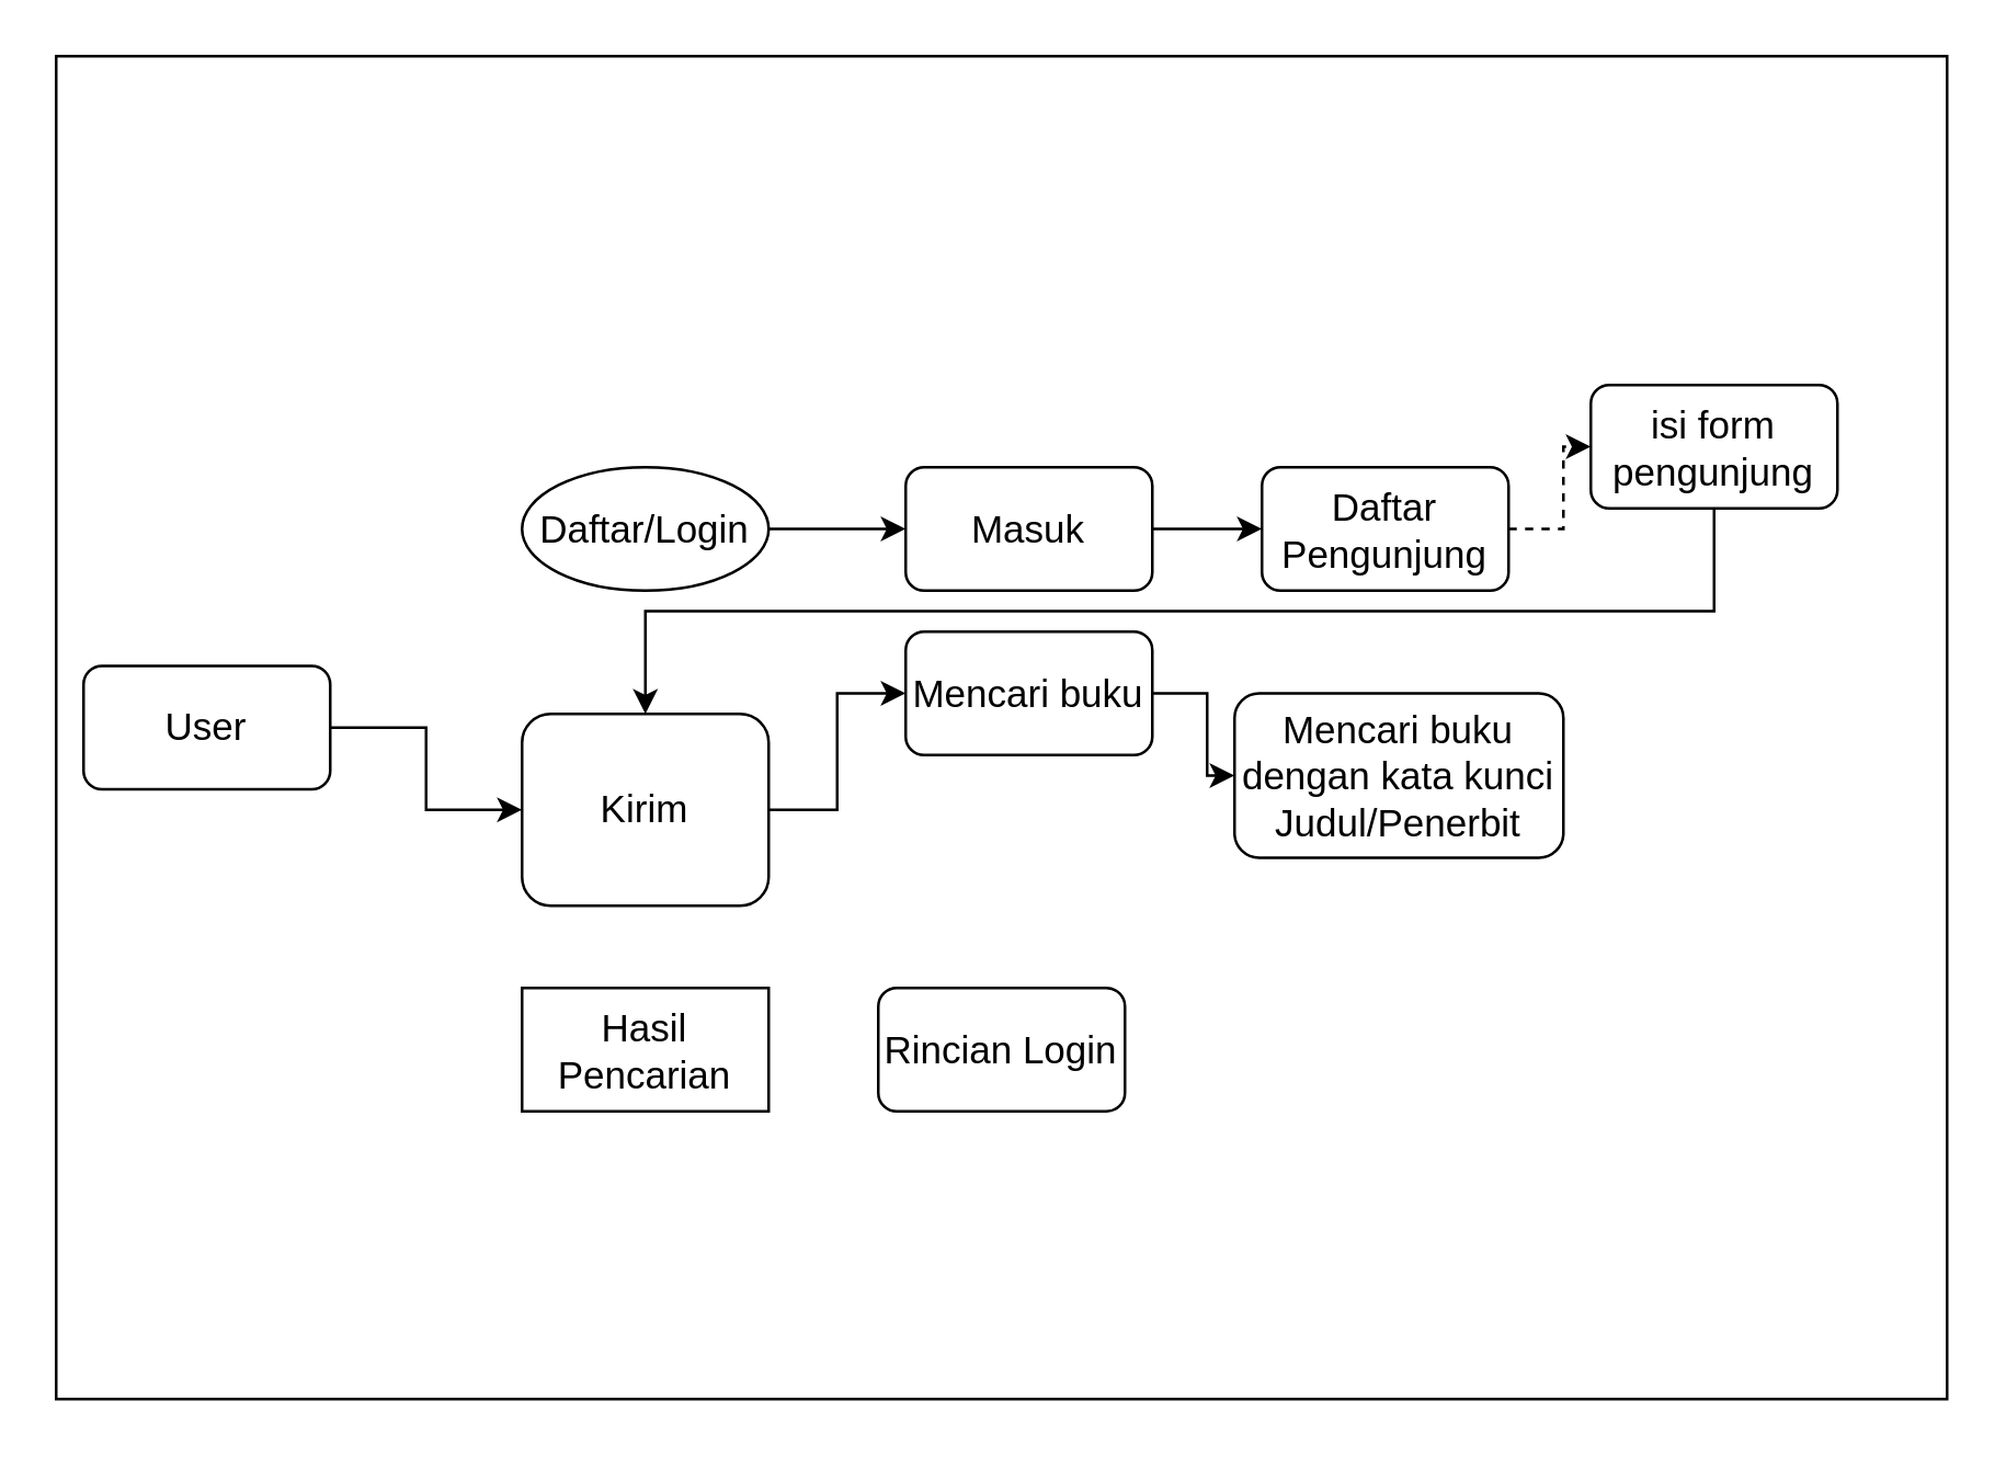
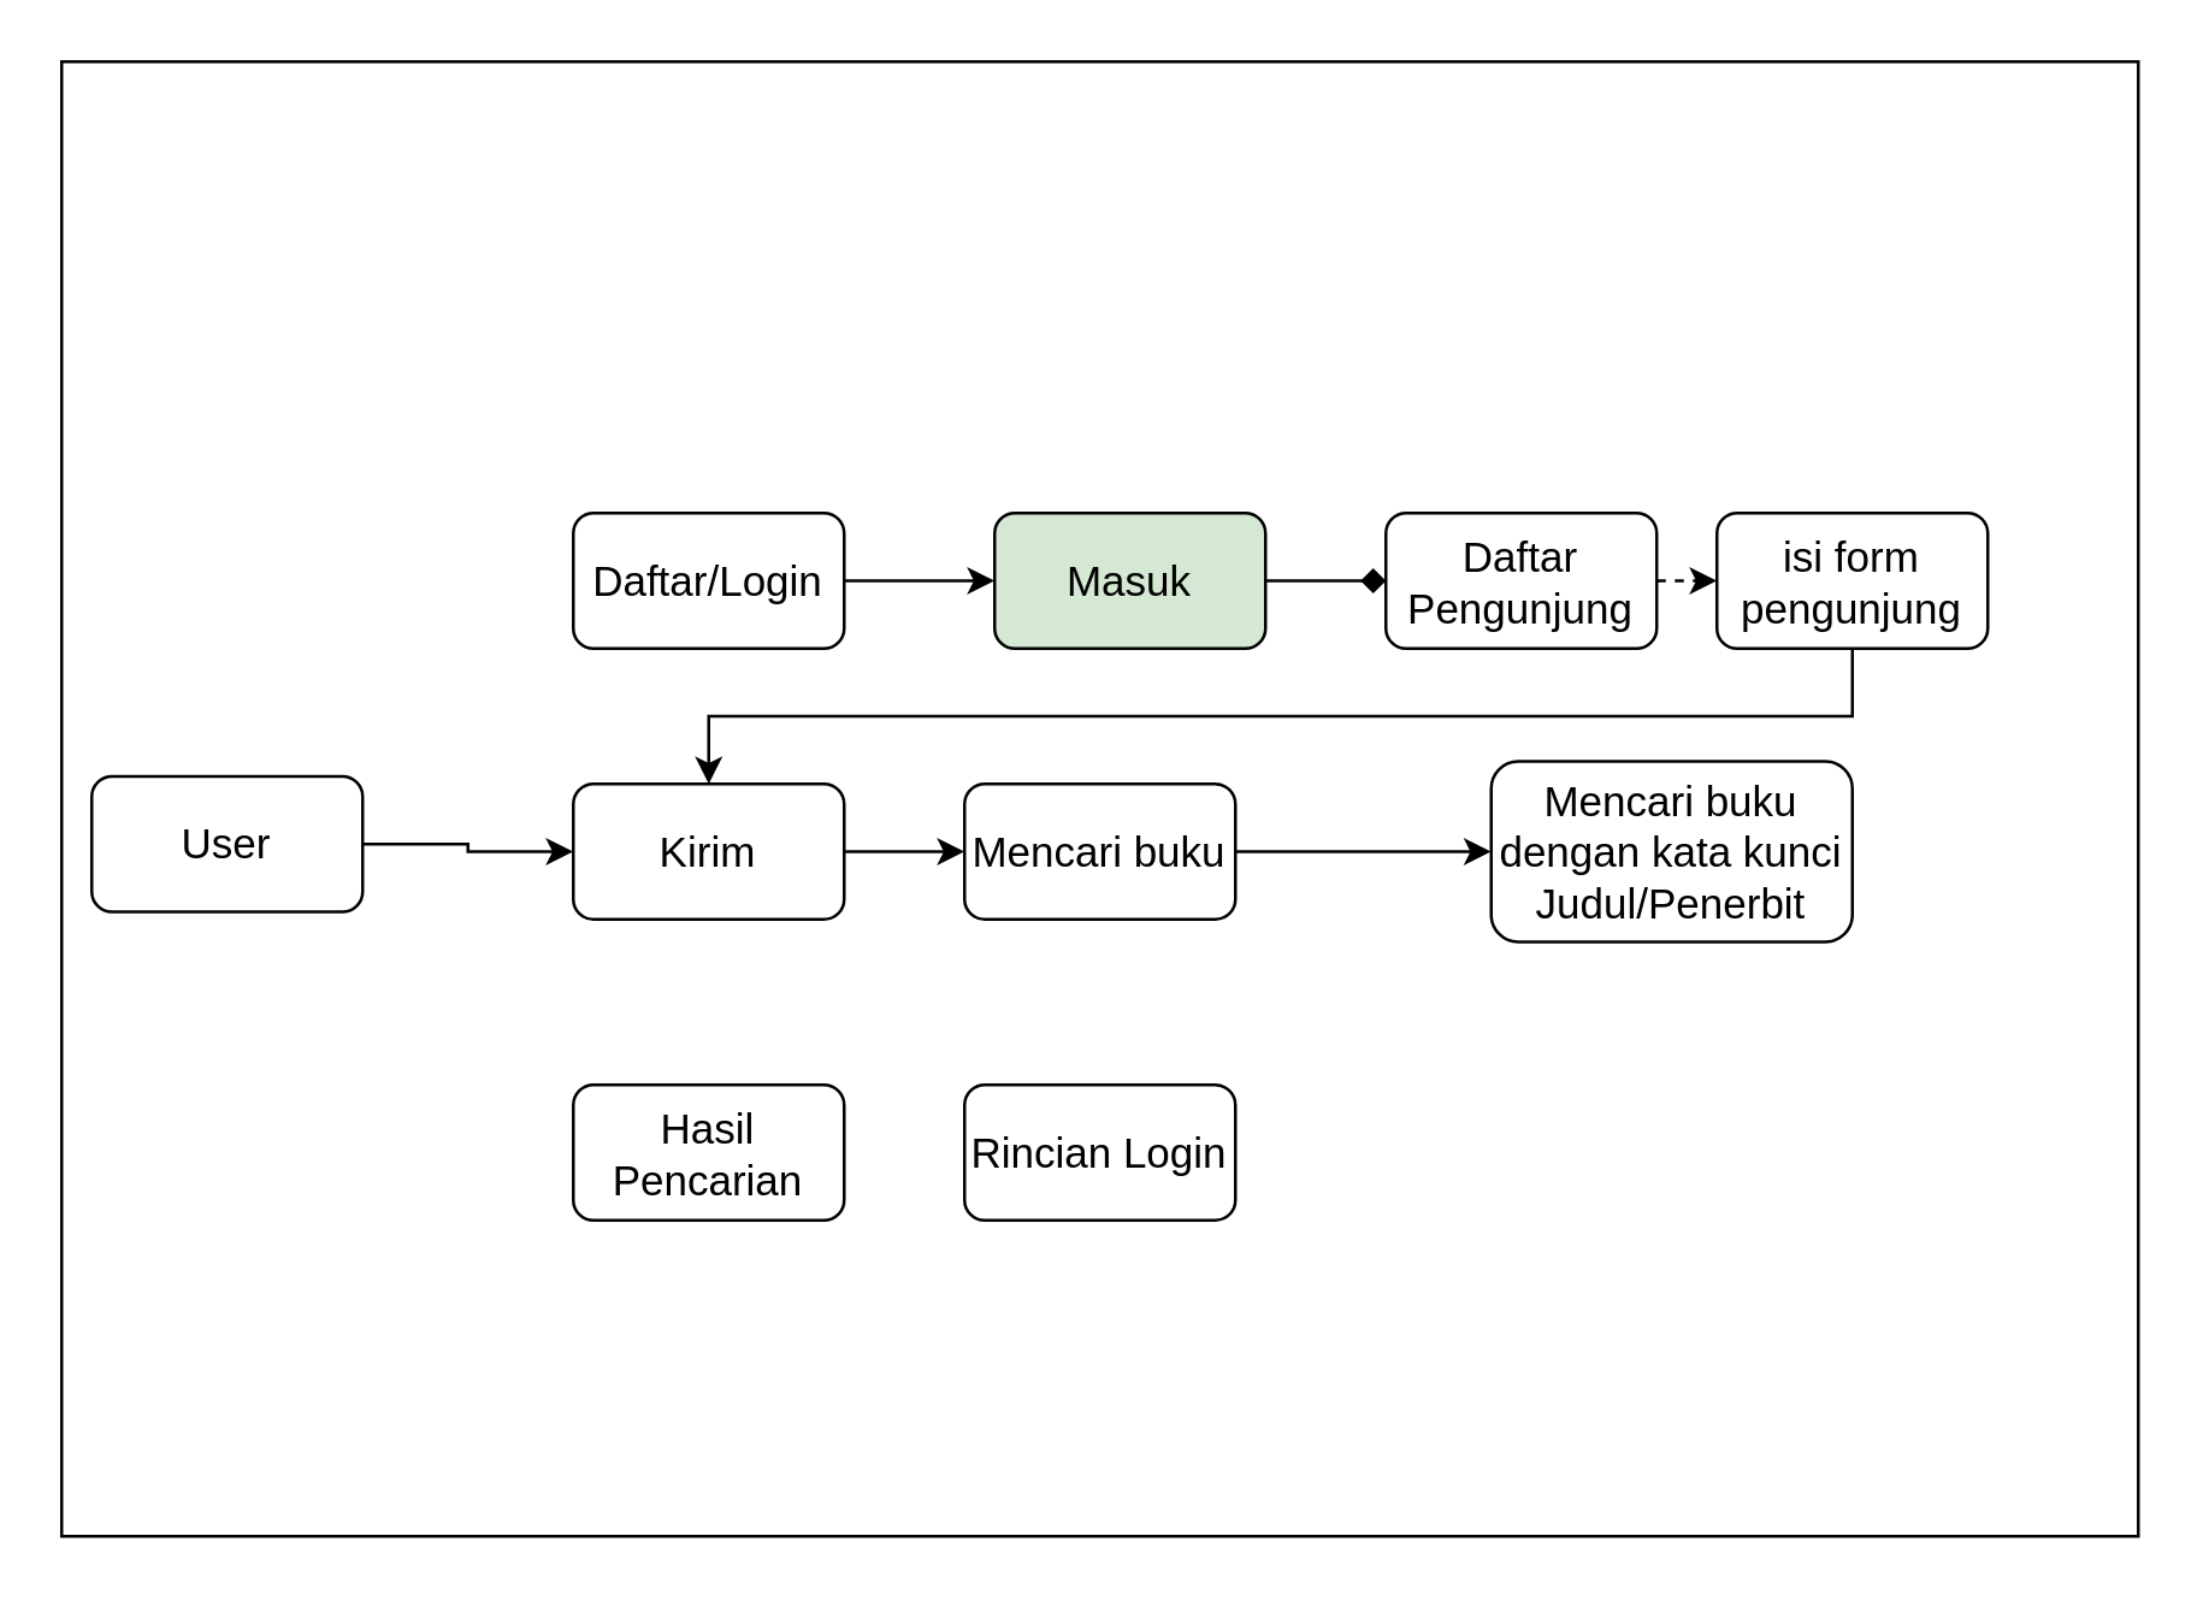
  <mxCell id="0" />
  <mxCell id="1" parent="0" />
  <mxCell id="2" value="" style="rounded=0;whiteSpace=wrap;html=1;" vertex="1" parent="1"><mxGeometry x="20" y="20" width="690" height="490" as="geometry" /></mxCell>
  <mxCell id="3" style="edgeStyle=orthogonalEdgeStyle;rounded=0;orthogonalLoop=1;jettySize=auto;html=1;exitX=1;exitY=0.5;exitDx=0;exitDy=0;" edge="1" parent="1" source="4" target="14"><mxGeometry relative="1" as="geometry" /></mxCell>
- <mxCell id="4" value="&lt;font style=&quot;font-size: 14px;&quot;&gt;User&lt;/font&gt;" style="rounded=1;whiteSpace=wrap;html=1;" vertex="1" parent="1"><mxGeometry x="30" y="242.5" width="90" height="45" as="geometry" /></mxCell>
+ <mxCell id="4" value="&lt;font style=&quot;font-size: 14px;&quot;&gt;User&lt;/font&gt;" style="rounded=1;whiteSpace=wrap;html=1;" vertex="1" parent="1"><mxGeometry x="30" y="257.5" width="90" height="45" as="geometry" /></mxCell>
  <mxCell id="5" style="edgeStyle=orthogonalEdgeStyle;rounded=0;orthogonalLoop=1;jettySize=auto;html=1;exitX=1;exitY=0.5;exitDx=0;exitDy=0;entryX=0;entryY=0.5;entryDx=0;entryDy=0;" edge="1" parent="1" source="6" target="8"><mxGeometry relative="1" as="geometry" /></mxCell>
- <mxCell id="6" value="&lt;font style=&quot;font-size: 14px;&quot;&gt;Daftar/Login&lt;/font&gt;" style="ellipse;whiteSpace=wrap;html=1;" vertex="1" parent="1"><mxGeometry x="190" y="170" width="90" height="45" as="geometry" /></mxCell>
- <mxCell id="7" style="edgeStyle=orthogonalEdgeStyle;rounded=0;orthogonalLoop=1;jettySize=auto;html=1;exitX=1;exitY=0.5;exitDx=0;exitDy=0;entryX=0;entryY=0.5;entryDx=0;entryDy=0;" edge="1" parent="1" source="8" target="10"><mxGeometry relative="1" as="geometry" /></mxCell>
- <mxCell id="8" value="&lt;span style=&quot;font-size: 14px;&quot;&gt;Masuk&lt;/span&gt;" style="rounded=1;whiteSpace=wrap;html=1;" vertex="1" parent="1"><mxGeometry x="330" y="170" width="90" height="45" as="geometry" /></mxCell>
+ <mxCell id="6" value="&lt;font style=&quot;font-size: 14px;&quot;&gt;Daftar/Login&lt;/font&gt;" style="rounded=1;whiteSpace=wrap;html=1;" vertex="1" parent="1"><mxGeometry x="190" y="170" width="90" height="45" as="geometry" /></mxCell>
+ <mxCell id="7" style="edgeStyle=orthogonalEdgeStyle;rounded=0;orthogonalLoop=1;jettySize=auto;html=1;exitX=1;exitY=0.5;exitDx=0;exitDy=0;entryX=0;entryY=0.5;entryDx=0;entryDy=0;endArrow=diamond;" edge="1" parent="1" source="8" target="10"><mxGeometry relative="1" as="geometry" /></mxCell>
+ <mxCell id="8" value="&lt;span style=&quot;font-size: 14px;&quot;&gt;Masuk&lt;/span&gt;" style="rounded=1;whiteSpace=wrap;html=1;fillColor=#d5e8d4;" vertex="1" parent="1"><mxGeometry x="330" y="170" width="90" height="45" as="geometry" /></mxCell>
  <mxCell id="9" style="edgeStyle=orthogonalEdgeStyle;rounded=0;orthogonalLoop=1;jettySize=auto;html=1;exitX=1;exitY=0.5;exitDx=0;exitDy=0;entryX=0;entryY=0.5;entryDx=0;entryDy=0;dashed=1;" edge="1" parent="1" source="10" target="12"><mxGeometry relative="1" as="geometry" /></mxCell>
  <mxCell id="10" value="&lt;span style=&quot;font-size: 14px;&quot;&gt;Daftar Pengunjung&lt;/span&gt;" style="rounded=1;whiteSpace=wrap;html=1;" vertex="1" parent="1"><mxGeometry x="460" y="170" width="90" height="45" as="geometry" /></mxCell>
  <mxCell id="11" style="edgeStyle=orthogonalEdgeStyle;rounded=0;orthogonalLoop=1;jettySize=auto;html=1;exitX=0.5;exitY=1;exitDx=0;exitDy=0;entryX=0.5;entryY=0;entryDx=0;entryDy=0;" edge="1" parent="1" source="12" target="14"><mxGeometry relative="1" as="geometry" /></mxCell>
- <mxCell id="12" value="&lt;span style=&quot;font-size: 14px;&quot;&gt;isi form pengunjung&lt;/span&gt;" style="rounded=1;whiteSpace=wrap;html=1;" vertex="1" parent="1"><mxGeometry x="580" y="140" width="90" height="45" as="geometry" /></mxCell>
+ <mxCell id="12" value="&lt;span style=&quot;font-size: 14px;&quot;&gt;isi form pengunjung&lt;/span&gt;" style="rounded=1;whiteSpace=wrap;html=1;" vertex="1" parent="1"><mxGeometry x="570" y="170" width="90" height="45" as="geometry" /></mxCell>
  <mxCell id="13" style="edgeStyle=orthogonalEdgeStyle;rounded=0;orthogonalLoop=1;jettySize=auto;html=1;exitX=1;exitY=0.5;exitDx=0;exitDy=0;entryX=0;entryY=0.5;entryDx=0;entryDy=0;" edge="1" parent="1" source="14" target="16"><mxGeometry relative="1" as="geometry" /></mxCell>
- <mxCell id="14" value="&lt;span style=&quot;font-size: 14px;&quot;&gt;Kirim&lt;br&gt;&lt;/span&gt;" style="rounded=1;whiteSpace=wrap;html=1;" vertex="1" parent="1"><mxGeometry x="190" y="260" width="90" height="70" as="geometry" /></mxCell>
+ <mxCell id="14" value="&lt;span style=&quot;font-size: 14px;&quot;&gt;Kirim&lt;br&gt;&lt;/span&gt;" style="rounded=1;whiteSpace=wrap;html=1;" vertex="1" parent="1"><mxGeometry x="190" y="260" width="90" height="45" as="geometry" /></mxCell>
  <mxCell id="15" style="edgeStyle=orthogonalEdgeStyle;rounded=0;orthogonalLoop=1;jettySize=auto;html=1;exitX=1;exitY=0.5;exitDx=0;exitDy=0;entryX=0;entryY=0.5;entryDx=0;entryDy=0;" edge="1" parent="1" source="16" target="17"><mxGeometry relative="1" as="geometry" /></mxCell>
- <mxCell id="16" value="&lt;span style=&quot;font-size: 14px;&quot;&gt;Mencari buku&lt;br&gt;&lt;/span&gt;" style="rounded=1;whiteSpace=wrap;html=1;" vertex="1" parent="1"><mxGeometry x="330" y="230" width="90" height="45" as="geometry" /></mxCell>
- <mxCell id="17" value="&lt;span style=&quot;font-size: 14px;&quot;&gt;Mencari buku dengan kata kunci Judul/Penerbit&lt;br&gt;&lt;/span&gt;" style="rounded=1;whiteSpace=wrap;html=1;" vertex="1" parent="1"><mxGeometry x="450" y="252.5" width="120" height="60" as="geometry" /></mxCell>
- <mxCell id="18" value="&lt;span style=&quot;font-size: 14px;&quot;&gt;Hasil Pencarian&lt;br&gt;&lt;/span&gt;" style="whiteSpace=wrap;html=1;rounded=0;" vertex="1" parent="1"><mxGeometry x="190" y="360" width="90" height="45" as="geometry" /></mxCell>
+ <mxCell id="16" value="&lt;span style=&quot;font-size: 14px;&quot;&gt;Mencari buku&lt;br&gt;&lt;/span&gt;" style="rounded=1;whiteSpace=wrap;html=1;" vertex="1" parent="1"><mxGeometry x="320" y="260" width="90" height="45" as="geometry" /></mxCell>
+ <mxCell id="17" value="&lt;span style=&quot;font-size: 14px;&quot;&gt;Mencari buku dengan kata kunci Judul/Penerbit&lt;br&gt;&lt;/span&gt;" style="rounded=1;whiteSpace=wrap;html=1;" vertex="1" parent="1"><mxGeometry x="495" y="252.5" width="120" height="60" as="geometry" /></mxCell>
+ <mxCell id="18" value="&lt;span style=&quot;font-size: 14px;&quot;&gt;Hasil Pencarian&lt;br&gt;&lt;/span&gt;" style="rounded=1;whiteSpace=wrap;html=1;" vertex="1" parent="1"><mxGeometry x="190" y="360" width="90" height="45" as="geometry" /></mxCell>
  <mxCell id="19" value="&lt;span style=&quot;font-size: 14px;&quot;&gt;Rincian Login&lt;br&gt;&lt;/span&gt;" style="rounded=1;whiteSpace=wrap;html=1;" vertex="1" parent="1"><mxGeometry x="320" y="360" width="90" height="45" as="geometry" /></mxCell>
